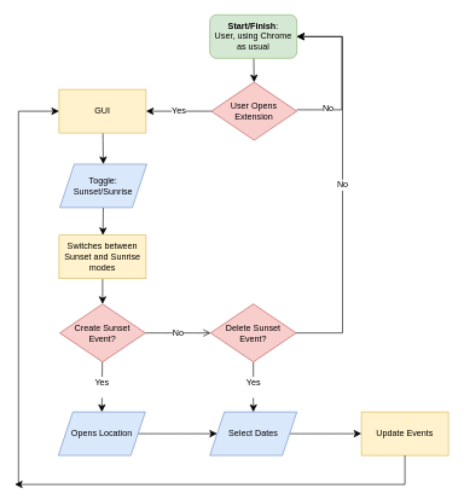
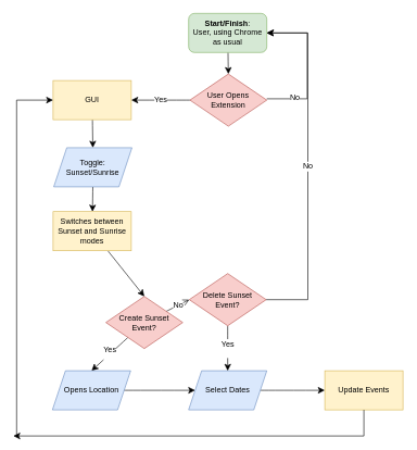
  <mxCell id="0" />
  <mxCell id="1" parent="0" />
  <mxCell id="2" style="edgeStyle=none;curved=1;rounded=0;orthogonalLoop=1;jettySize=auto;html=1;entryX=0.5;entryY=0;entryDx=0;entryDy=0;fontSize=12;startSize=8;endSize=8;" edge="1" parent="1" source="3" target="5"><mxGeometry relative="1" as="geometry" /></mxCell>
  <mxCell id="3" value="&lt;b&gt;Start/Finish&lt;/b&gt;:&lt;div&gt;User, using Chrome as usual&lt;/div&gt;" style="rounded=1;whiteSpace=wrap;html=1;fillColor=#d5e8d4;strokeColor=#82b366;" vertex="1" parent="1"><mxGeometry x="289" y="20" width="120" height="60" as="geometry" /></mxCell>
  <mxCell id="4" value="Yes" style="edgeStyle=none;curved=1;rounded=0;orthogonalLoop=1;jettySize=auto;html=1;exitX=0;exitY=0.5;exitDx=0;exitDy=0;entryX=1;entryY=0.5;entryDx=0;entryDy=0;fontSize=12;startSize=8;endSize=8;" edge="1" parent="1" source="5" target="9"><mxGeometry relative="1" as="geometry" /></mxCell>
  <mxCell id="5" value="User Opens Extension" style="rhombus;whiteSpace=wrap;html=1;fillColor=#f8cecc;strokeColor=#b85450;" vertex="1" parent="1"><mxGeometry x="291" y="113" width="118" height="80" as="geometry" /></mxCell>
  <mxCell id="6" value="" style="edgeStyle=elbowEdgeStyle;elbow=vertical;endArrow=classic;html=1;curved=0;rounded=0;endSize=8;startSize=8;fontSize=12;exitX=1;exitY=0.475;exitDx=0;exitDy=0;exitPerimeter=0;entryX=1;entryY=0.5;entryDx=0;entryDy=0;" edge="1" parent="1" source="5" target="3"><mxGeometry width="50" height="50" relative="1" as="geometry"><mxPoint x="486" y="436" as="sourcePoint" /><mxPoint x="536" y="386" as="targetPoint" /><Array as="points"><mxPoint x="471" y="99" /></Array></mxGeometry></mxCell>
  <mxCell id="7" value="No" style="edgeLabel;html=1;align=center;verticalAlign=middle;resizable=0;points=[];fontSize=12;" vertex="1" connectable="0" parent="6"><mxGeometry x="-0.627" y="2" relative="1" as="geometry"><mxPoint as="offset" /></mxGeometry></mxCell>
  <mxCell id="8" style="edgeStyle=none;curved=1;rounded=0;orthogonalLoop=1;jettySize=auto;html=1;entryX=0.5;entryY=0;entryDx=0;entryDy=0;fontSize=12;startSize=8;endSize=8;" edge="1" parent="1" source="9" target="27"><mxGeometry relative="1" as="geometry"><mxPoint x="141" y="224" as="targetPoint" /></mxGeometry></mxCell>
  <mxCell id="9" value="GUI" style="rounded=0;whiteSpace=wrap;html=1;fillColor=#fff2cc;strokeColor=#d6b656;" vertex="1" parent="1"><mxGeometry x="81" y="123" width="120" height="60" as="geometry" /></mxCell>
  <mxCell id="10" value="No" style="edgeStyle=none;curved=1;rounded=0;orthogonalLoop=1;jettySize=auto;html=1;entryX=0;entryY=0.5;entryDx=0;entryDy=0;fontSize=12;startSize=8;endSize=8;endArrow=open;" edge="1" parent="1" source="12" target="19"><mxGeometry relative="1" as="geometry" /></mxCell>
  <mxCell id="11" value="Yes&lt;div&gt;&lt;br&gt;&lt;/div&gt;" style="edgeStyle=none;curved=1;rounded=0;orthogonalLoop=1;jettySize=auto;html=1;fontSize=12;startSize=8;endSize=8;entryX=0.5;entryY=0;entryDx=0;entryDy=0;" edge="1" parent="1" source="12" target="15"><mxGeometry relative="1" as="geometry"><mxPoint x="143" y="540" as="targetPoint" /></mxGeometry></mxCell>
- <mxCell id="12" value="Create Sunset Event?" style="rhombus;whiteSpace=wrap;html=1;fillColor=#f8cecc;strokeColor=#b85450;" vertex="1" parent="1"><mxGeometry x="82" y="419" width="118" height="80" as="geometry" /></mxCell>
+ <mxCell id="12" value="Create Sunset Event?" style="rhombus;whiteSpace=wrap;html=1;fillColor=#f8cecc;strokeColor=#b85450;" vertex="1" parent="1"><mxGeometry x="162" y="454" width="118" height="80" as="geometry" /></mxCell>
  <mxCell id="13" style="edgeStyle=none;curved=1;rounded=0;orthogonalLoop=1;jettySize=auto;html=1;exitX=0.5;exitY=1;exitDx=0;exitDy=0;fontSize=12;startSize=8;endSize=8;" edge="1" parent="1" source="12" target="12"><mxGeometry relative="1" as="geometry" /></mxCell>
  <mxCell id="14" style="edgeStyle=none;curved=1;rounded=0;orthogonalLoop=1;jettySize=auto;html=1;entryX=0;entryY=0.5;entryDx=0;entryDy=0;fontSize=12;startSize=8;endSize=8;" edge="1" parent="1" source="15" target="17"><mxGeometry relative="1" as="geometry" /></mxCell>
  <mxCell id="15" value="Opens Location" style="shape=parallelogram;perimeter=parallelogramPerimeter;whiteSpace=wrap;html=1;fixedSize=1;fillColor=#dae8fc;strokeColor=#6c8ebf;" vertex="1" parent="1"><mxGeometry x="80" y="568" width="120" height="60" as="geometry" /></mxCell>
  <mxCell id="16" style="edgeStyle=none;curved=1;rounded=0;orthogonalLoop=1;jettySize=auto;html=1;entryX=0;entryY=0.5;entryDx=0;entryDy=0;fontSize=12;startSize=8;endSize=8;" edge="1" parent="1" source="17" target="20"><mxGeometry relative="1" as="geometry" /></mxCell>
  <mxCell id="17" value="Select Dates" style="shape=parallelogram;perimeter=parallelogramPerimeter;whiteSpace=wrap;html=1;fixedSize=1;fillColor=#dae8fc;strokeColor=#6c8ebf;" vertex="1" parent="1"><mxGeometry x="289" y="568" width="120" height="60" as="geometry" /></mxCell>
  <mxCell id="18" value="Yes&lt;div&gt;&lt;br&gt;&lt;/div&gt;" style="edgeStyle=none;curved=1;rounded=0;orthogonalLoop=1;jettySize=auto;html=1;entryX=0.5;entryY=0;entryDx=0;entryDy=0;fontSize=12;startSize=8;endSize=8;" edge="1" parent="1" source="19" target="17"><mxGeometry relative="1" as="geometry" /></mxCell>
  <mxCell id="19" value="Delete Sunset Event?" style="rhombus;whiteSpace=wrap;html=1;fillColor=#f8cecc;strokeColor=#b85450;" vertex="1" parent="1"><mxGeometry x="290" y="419" width="118" height="80" as="geometry" /></mxCell>
  <mxCell id="20" value="Update Events" style="rounded=0;whiteSpace=wrap;html=1;fillColor=#fff2cc;strokeColor=#d6b656;" vertex="1" parent="1"><mxGeometry x="498" y="568" width="120" height="60" as="geometry" /></mxCell>
  <mxCell id="21" value="No" style="edgeStyle=elbowEdgeStyle;elbow=horizontal;endArrow=classic;html=1;curved=0;rounded=0;endSize=8;startSize=8;fontSize=12;exitX=1;exitY=0.5;exitDx=0;exitDy=0;entryX=1;entryY=0.5;entryDx=0;entryDy=0;" edge="1" parent="1" source="19" target="3"><mxGeometry width="50" height="50" relative="1" as="geometry"><mxPoint x="420" y="326" as="sourcePoint" /><mxPoint x="470" y="276" as="targetPoint" /><Array as="points"><mxPoint x="472" y="187" /></Array></mxGeometry></mxCell>
  <mxCell id="22" value="" style="edgeStyle=elbowEdgeStyle;elbow=vertical;endArrow=classic;html=1;curved=0;rounded=0;endSize=8;startSize=8;fontSize=12;exitX=0.5;exitY=1;exitDx=0;exitDy=0;" edge="1" parent="1" source="20"><mxGeometry width="50" height="50" relative="1" as="geometry"><mxPoint x="-54" y="618" as="sourcePoint" /><mxPoint x="20" y="668" as="targetPoint" /><Array as="points"><mxPoint x="128" y="668" /></Array></mxGeometry></mxCell>
  <mxCell id="23" value="" style="edgeStyle=segmentEdgeStyle;endArrow=classic;html=1;curved=0;rounded=0;endSize=8;startSize=8;fontSize=12;entryX=0;entryY=0.5;entryDx=0;entryDy=0;" edge="1" parent="1" target="9"><mxGeometry width="50" height="50" relative="1" as="geometry"><mxPoint x="25" y="668" as="sourcePoint" /><mxPoint x="85" y="-17" as="targetPoint" /><Array as="points"><mxPoint x="25" y="153" /></Array></mxGeometry></mxCell>
  <mxCell id="24" value="" style="edgeStyle=none;curved=1;rounded=0;orthogonalLoop=1;jettySize=auto;html=1;fontSize=12;startSize=8;endSize=8;exitX=0.5;exitY=1;exitDx=0;exitDy=0;" edge="1" parent="1" source="27" target="26"><mxGeometry relative="1" as="geometry"><mxPoint x="141.358" y="303.757" as="sourcePoint" /></mxGeometry></mxCell>
  <mxCell id="25" style="edgeStyle=none;curved=1;rounded=0;orthogonalLoop=1;jettySize=auto;html=1;entryX=0.5;entryY=0;entryDx=0;entryDy=0;fontSize=12;startSize=8;endSize=8;" edge="1" parent="1" source="26" target="12"><mxGeometry relative="1" as="geometry" /></mxCell>
  <mxCell id="26" value="Switches between Sunset and Sunrise modes" style="whiteSpace=wrap;html=1;fillColor=#fff2cc;strokeColor=#d6b656;" vertex="1" parent="1"><mxGeometry x="81" y="324" width="120" height="60" as="geometry" /></mxCell>
  <mxCell id="27" value="Toggle: Sunset/Sunrise" style="shape=parallelogram;perimeter=parallelogramPerimeter;whiteSpace=wrap;html=1;fixedSize=1;fillColor=#dae8fc;strokeColor=#6c8ebf;" vertex="1" parent="1"><mxGeometry x="82" y="226" width="120" height="60" as="geometry" /></mxCell>
